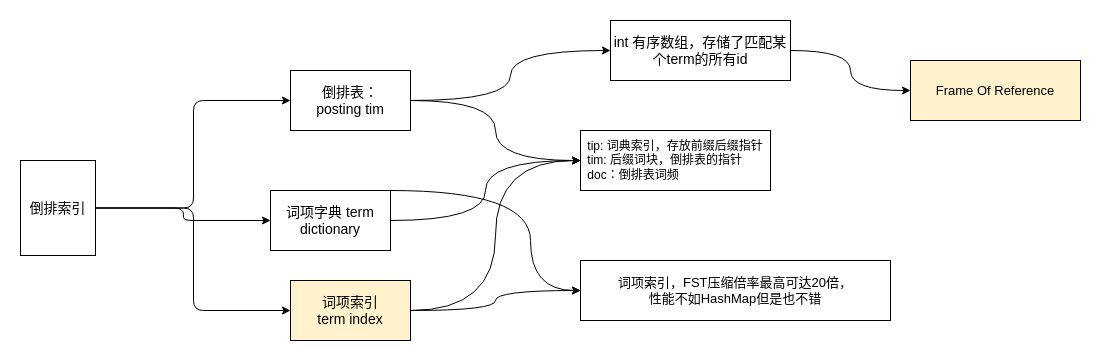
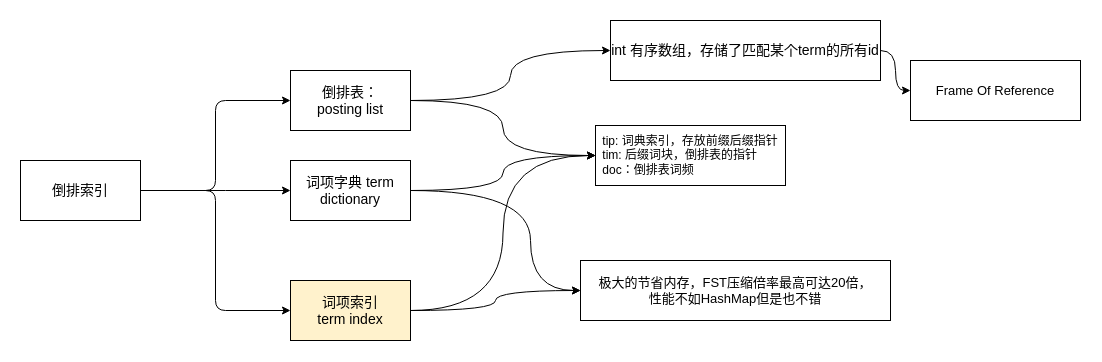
  <mxCell id="0" />
  <mxCell id="1" parent="0" />
  <mxCell id="2" style="edgeStyle=elbowEdgeStyle;html=1;entryX=0;entryY=0.5;entryDx=0;entryDy=0;fontSize=14;" parent="1" source="5" target="8" edge="1"><mxGeometry relative="1" as="geometry" /></mxCell>
  <mxCell id="3" value="" style="edgeStyle=elbowEdgeStyle;html=1;fontSize=14;" parent="1" source="5" target="11" edge="1"><mxGeometry relative="1" as="geometry" /></mxCell>
  <mxCell id="4" value="" style="edgeStyle=elbowEdgeStyle;html=1;fontSize=14;" parent="1" source="5" target="14" edge="1"><mxGeometry relative="1" as="geometry" /></mxCell>
- <mxCell id="5" value="倒排索引" style="rounded=0;whiteSpace=wrap;html=1;fontSize=14;" parent="1" vertex="1"><mxGeometry x="20" y="160" width="75" height="95" as="geometry" /></mxCell>
+ <mxCell id="5" value="倒排索引" style="rounded=0;whiteSpace=wrap;html=1;fontSize=14;" parent="1" vertex="1"><mxGeometry x="20" y="160" width="120" height="60" as="geometry" /></mxCell>
  <mxCell id="6" value="" style="edgeStyle=orthogonalEdgeStyle;html=1;fontSize=14;curved=1;" parent="1" source="8" target="16" edge="1"><mxGeometry relative="1" as="geometry" /></mxCell>
  <mxCell id="7" style="edgeStyle=orthogonalEdgeStyle;html=1;fontSize=13;curved=1;" parent="1" source="8" target="17" edge="1"><mxGeometry relative="1" as="geometry" /></mxCell>
- <mxCell id="8" value="倒排表：&lt;br&gt;posting tim" style="rounded=0;whiteSpace=wrap;html=1;fontSize=14;" parent="1" vertex="1"><mxGeometry x="290" y="70" width="120" height="60" as="geometry" /></mxCell>
+ <mxCell id="8" value="倒排表：&lt;br&gt;posting list" style="rounded=0;whiteSpace=wrap;html=1;fontSize=14;" parent="1" vertex="1"><mxGeometry x="290" y="70" width="120" height="60" as="geometry" /></mxCell>
  <mxCell id="9" style="edgeStyle=orthogonalEdgeStyle;html=1;fontSize=13;curved=1;entryX=0;entryY=0.5;entryDx=0;entryDy=0;" parent="1" source="11" target="18" edge="1"><mxGeometry relative="1" as="geometry"><Array as="points"><mxPoint x="530" y="190" /><mxPoint x="530" y="290" /></Array></mxGeometry></mxCell>
  <mxCell id="10" style="edgeStyle=orthogonalEdgeStyle;html=1;entryX=0;entryY=0.5;entryDx=0;entryDy=0;curved=1;" edge="1" parent="1" source="11" target="17"><mxGeometry relative="1" as="geometry" /></mxCell>
- <mxCell id="11" value="词项字典 term&lt;br&gt;dictionary" style="whiteSpace=wrap;html=1;fontSize=14;rounded=0;" parent="1" vertex="1"><mxGeometry x="270" y="190" width="120" height="60" as="geometry" /></mxCell>
+ <mxCell id="11" value="词项字典 term&lt;br&gt;dictionary" style="whiteSpace=wrap;html=1;fontSize=14;rounded=0;" parent="1" vertex="1"><mxGeometry x="290" y="160" width="120" height="60" as="geometry" /></mxCell>
  <mxCell id="12" style="edgeStyle=orthogonalEdgeStyle;html=1;entryX=0;entryY=0.5;entryDx=0;entryDy=0;fontSize=13;curved=1;" parent="1" source="14" target="17" edge="1"><mxGeometry relative="1" as="geometry" /></mxCell>
  <mxCell id="13" style="edgeStyle=orthogonalEdgeStyle;html=1;entryX=0;entryY=0.5;entryDx=0;entryDy=0;fontSize=13;curved=1;" parent="1" source="14" target="18" edge="1"><mxGeometry relative="1" as="geometry" /></mxCell>
  <mxCell id="14" value="词项索引&lt;br&gt;term index" style="whiteSpace=wrap;html=1;fontSize=14;rounded=0;fillColor=#fff2cc;" parent="1" vertex="1"><mxGeometry x="290" y="280" width="120" height="60" as="geometry" /></mxCell>
  <mxCell id="15" style="edgeStyle=orthogonalEdgeStyle;curved=1;html=1;entryX=0;entryY=0.5;entryDx=0;entryDy=0;fontSize=13;" parent="1" source="16" target="19" edge="1"><mxGeometry relative="1" as="geometry" /></mxCell>
- <mxCell id="16" value="int 有序数组，存储了匹配某个term的所有id" style="whiteSpace=wrap;html=1;fontSize=14;rounded=0;" parent="1" vertex="1"><mxGeometry x="610" y="20" width="180" height="60" as="geometry" /></mxCell>
- <mxCell id="17" value="tip: 词典索引，存放前缀后缀指针&lt;br&gt;&lt;div style=&quot;text-align: left&quot;&gt;&lt;span&gt;tim: 后缀词块，倒排表的指针&lt;/span&gt;&lt;/div&gt;&lt;div style=&quot;text-align: left&quot;&gt;&lt;span&gt;doc：倒排表词频&lt;/span&gt;&lt;/div&gt;" style="rounded=0;whiteSpace=wrap;html=1;fontSize=12;" parent="1" vertex="1"><mxGeometry x="580" y="130" width="190" height="60" as="geometry" /></mxCell>
- <mxCell id="18" value="词项索引，FST压缩倍率最高可达20倍，&lt;br&gt;性能不如HashMap但是也不错" style="rounded=0;whiteSpace=wrap;html=1;fontSize=13;" parent="1" vertex="1"><mxGeometry x="580" y="260" width="310" height="60" as="geometry" /></mxCell>
- <mxCell id="19" value="Frame Of Reference" style="rounded=0;whiteSpace=wrap;html=1;fontSize=13;fillColor=#fff2cc;" parent="1" vertex="1"><mxGeometry x="910" y="60" width="170" height="60" as="geometry" /></mxCell>
+ <mxCell id="16" value="int 有序数组，存储了匹配某个term的所有id" style="whiteSpace=wrap;html=1;fontSize=14;rounded=0;" parent="1" vertex="1"><mxGeometry x="610" y="20" width="270" height="60" as="geometry" /></mxCell>
+ <mxCell id="17" value="tip: 词典索引，存放前缀后缀指针&lt;br&gt;&lt;div style=&quot;text-align: left&quot;&gt;&lt;span&gt;tim: 后缀词块，倒排表的指针&lt;/span&gt;&lt;/div&gt;&lt;div style=&quot;text-align: left&quot;&gt;&lt;span&gt;doc：倒排表词频&lt;/span&gt;&lt;/div&gt;" style="rounded=0;whiteSpace=wrap;html=1;fontSize=12;" parent="1" vertex="1"><mxGeometry x="595" y="125" width="190" height="60" as="geometry" /></mxCell>
+ <mxCell id="18" value="极大的节省内存，FST压缩倍率最高可达20倍，&lt;br&gt;性能不如HashMap但是也不错" style="rounded=0;whiteSpace=wrap;html=1;fontSize=13;" parent="1" vertex="1"><mxGeometry x="580" y="260" width="310" height="60" as="geometry" /></mxCell>
+ <mxCell id="19" value="Frame Of Reference" style="rounded=0;whiteSpace=wrap;html=1;fontSize=13;" parent="1" vertex="1"><mxGeometry x="910" y="60" width="170" height="60" as="geometry" /></mxCell>
